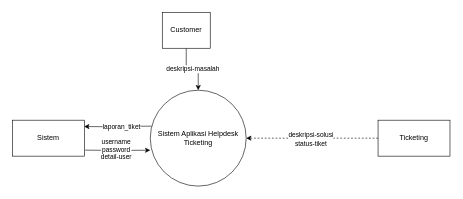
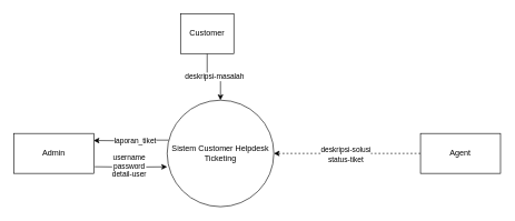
  <mxCell id="0" />
  <mxCell id="1" parent="0" />
  <mxCell id="2" style="edgeStyle=orthogonalEdgeStyle;rounded=0;orthogonalLoop=1;jettySize=auto;html=1;exitX=0.015;exitY=0.375;exitDx=0;exitDy=0;entryX=1;entryY=0.75;entryDx=0;entryDy=0;exitPerimeter=0;" edge="1" parent="1" source="4"><mxGeometry relative="1" as="geometry"><mxPoint x="250" y="210" as="sourcePoint" /><mxPoint x="139.68" y="210.6" as="targetPoint" /></mxGeometry></mxCell>
  <mxCell id="3" value="laporan_tiket" style="edgeLabel;html=1;align=center;verticalAlign=middle;resizable=0;points=[];" vertex="1" connectable="0" parent="2"><mxGeometry x="0.137" relative="1" as="geometry"><mxPoint x="13" as="offset" /></mxGeometry></mxCell>
- <mxCell id="4" value="Sistem Aplikasi Helpdesk Ticketing" style="ellipse;whiteSpace=wrap;html=1;aspect=fixed;" vertex="1" parent="1"><mxGeometry x="250" y="150" width="160" height="160" as="geometry" /></mxCell>
+ <mxCell id="4" value="Sistem Customer Helpdesk Ticketing" style="ellipse;whiteSpace=wrap;html=1;aspect=fixed;" vertex="1" parent="1"><mxGeometry x="250" y="150" width="160" height="160" as="geometry" /></mxCell>
  <mxCell id="5" style="edgeStyle=orthogonalEdgeStyle;rounded=0;orthogonalLoop=1;jettySize=auto;html=1;exitX=0;exitY=0.5;exitDx=0;exitDy=0;entryX=1;entryY=0.5;entryDx=0;entryDy=0;dashed=1;" edge="1" parent="1" source="7" target="4"><mxGeometry relative="1" as="geometry" /></mxCell>
  <mxCell id="6" value="&lt;div&gt;deskripsi-solusi&lt;/div&gt;&lt;div&gt;status-tiket&lt;br&gt;&lt;/div&gt;" style="edgeLabel;html=1;align=center;verticalAlign=middle;resizable=0;points=[];" vertex="1" connectable="0" parent="5"><mxGeometry x="0.031" y="1" relative="1" as="geometry"><mxPoint as="offset" /></mxGeometry></mxCell>
- <mxCell id="7" value="Ticketing" style="rounded=0;whiteSpace=wrap;html=1;" vertex="1" parent="1"><mxGeometry x="630" y="200" width="120" height="60" as="geometry" /></mxCell>
+ <mxCell id="7" value="Agent" style="rounded=0;whiteSpace=wrap;html=1;" vertex="1" parent="1"><mxGeometry x="630" y="200" width="120" height="60" as="geometry" /></mxCell>
  <mxCell id="8" style="edgeStyle=orthogonalEdgeStyle;rounded=0;orthogonalLoop=1;jettySize=auto;html=1;entryX=-0.009;entryY=0.407;entryDx=0;entryDy=0;exitX=1;exitY=0.25;exitDx=0;exitDy=0;entryPerimeter=0;" edge="1" parent="1"><mxGeometry relative="1" as="geometry"><mxPoint x="141.44" y="250" as="sourcePoint" /><mxPoint x="250" y="250.12" as="targetPoint" /></mxGeometry></mxCell>
  <mxCell id="9" value="&lt;div&gt;username&lt;/div&gt;&lt;div&gt;password&lt;/div&gt;&lt;div&gt;detail-user&lt;br&gt;&lt;/div&gt;" style="edgeLabel;html=1;align=center;verticalAlign=middle;resizable=0;points=[];" vertex="1" connectable="0" parent="8"><mxGeometry x="-0.054" y="2" relative="1" as="geometry"><mxPoint as="offset" /></mxGeometry></mxCell>
- <mxCell id="10" value="Sistem" style="rounded=0;whiteSpace=wrap;html=1;" vertex="1" parent="1"><mxGeometry x="20" y="200" width="120" height="60" as="geometry" /></mxCell>
+ <mxCell id="10" value="Admin" style="rounded=0;whiteSpace=wrap;html=1;" vertex="1" parent="1"><mxGeometry x="20" y="200" width="120" height="60" as="geometry" /></mxCell>
  <mxCell id="11" style="edgeStyle=orthogonalEdgeStyle;rounded=0;orthogonalLoop=1;jettySize=auto;html=1;exitX=0.5;exitY=1;exitDx=0;exitDy=0;entryX=0.5;entryY=0;entryDx=0;entryDy=0;" edge="1" parent="1" source="13" target="4"><mxGeometry relative="1" as="geometry" /></mxCell>
  <mxCell id="12" value="deskripsi-masalah" style="edgeLabel;html=1;align=center;verticalAlign=middle;resizable=0;points=[];" vertex="1" connectable="0" parent="11"><mxGeometry y="1" relative="1" as="geometry"><mxPoint as="offset" /></mxGeometry></mxCell>
  <mxCell id="13" value="Customer" style="rounded=0;whiteSpace=wrap;html=1;" vertex="1" parent="1"><mxGeometry x="270" y="20" width="80" height="60" as="geometry" /></mxCell>
